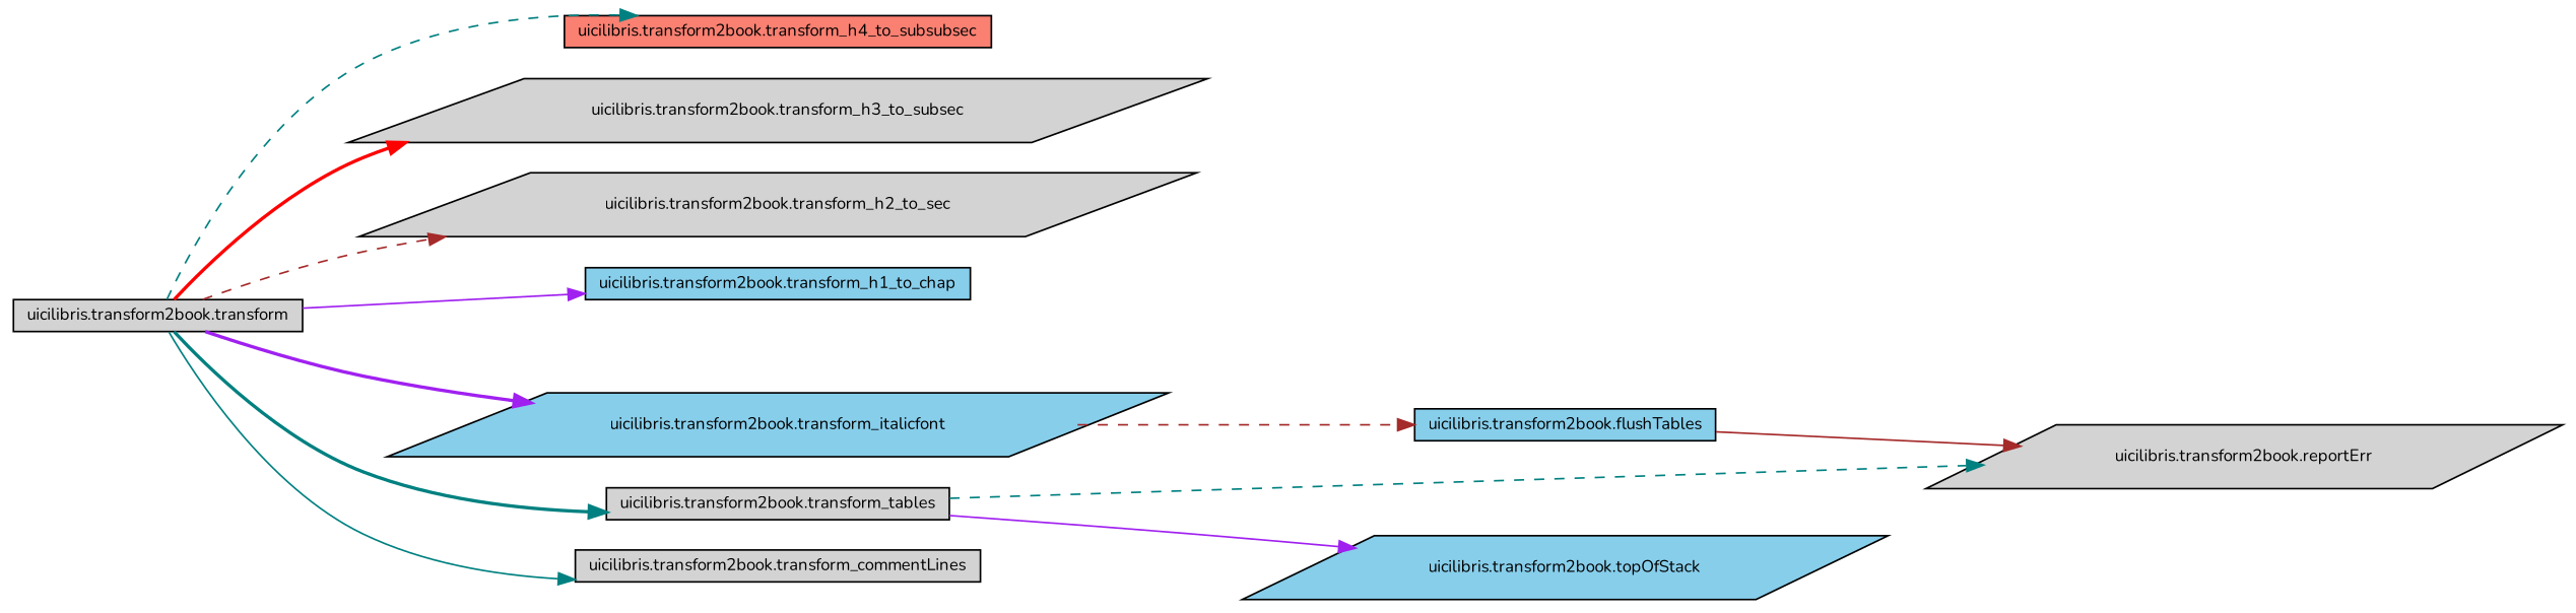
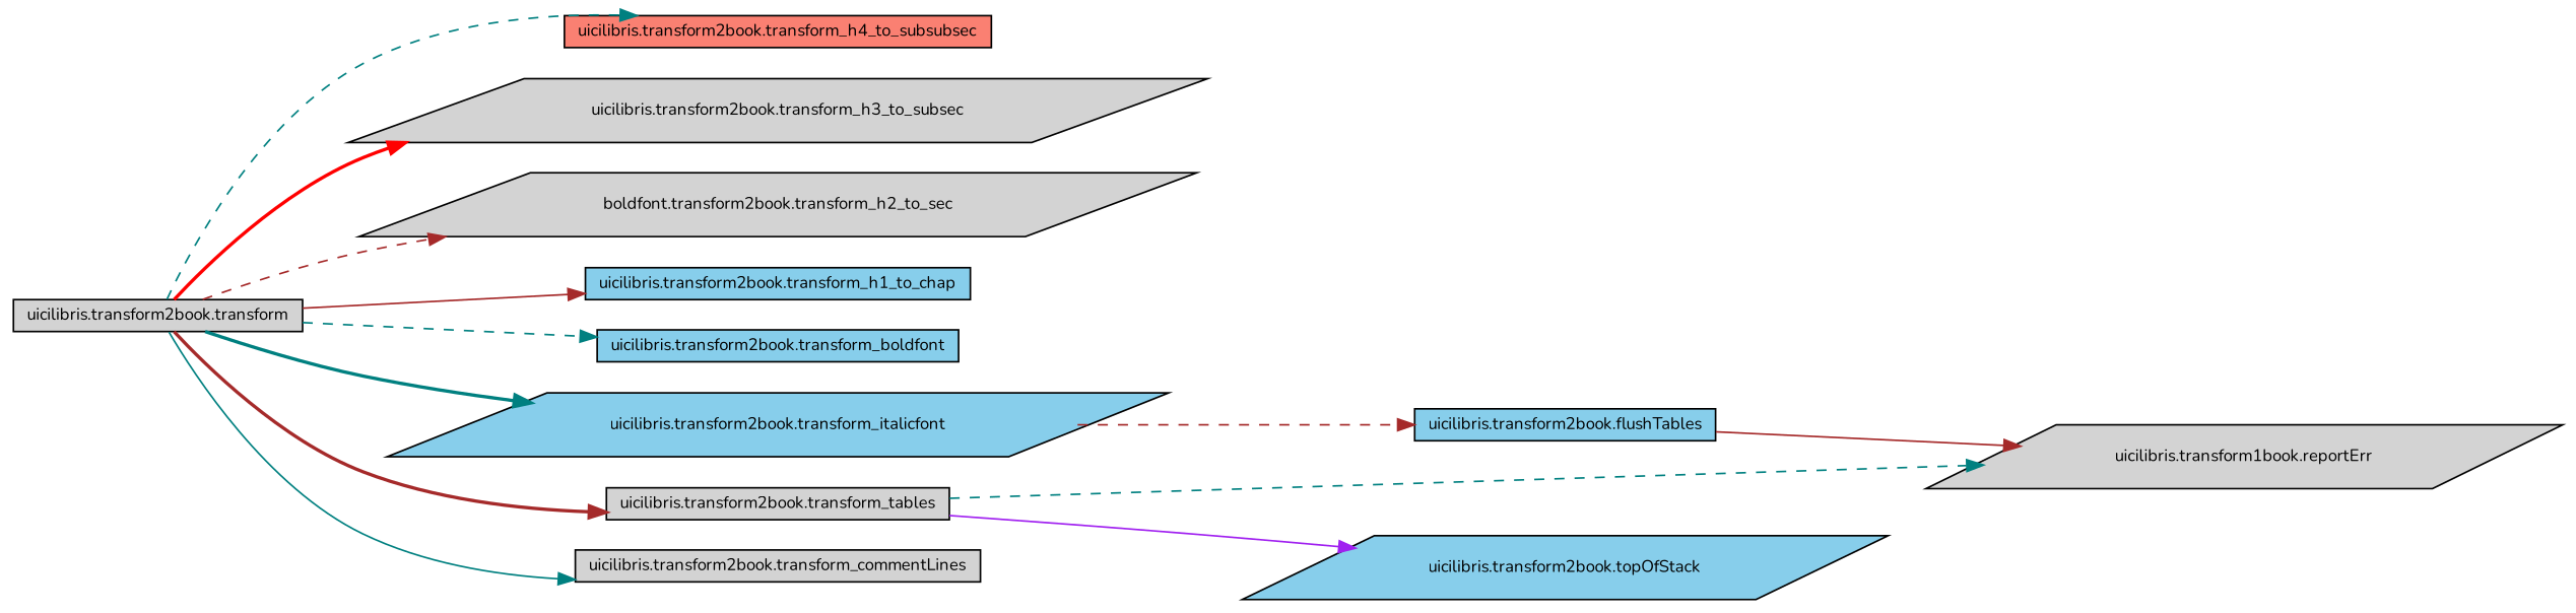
  digraph {
    fontname=Nunito
    rankdir=LR
    node [color=black fillcolor=lightgrey fontname=Nunito fontsize=10 shape=box style=filled]
    edge [color=teal fontname=Nunito fontsize=10 labelfontname=FreeSans labelfontsize=10 style=dashed]
    n1 [fontcolor=black height=0.2 label="uicilibris.transform2book.transform" width=0.4]
    n2 [fillcolor=salmon height=0.2 label="uicilibris.transform2book.transform_h4_to_subsubsec" width=0.4]
    n3 [height=0.2 label="uicilibris.transform2book.transform_h3_to_subsec" shape=parallelogram width=0.4]
-   n4 [height=0.2 label="uicilibris.transform2book.transform_h2_to_sec" shape=parallelogram width=0.4]
+   n4 [height=0.2 label="boldfont.transform2book.transform_h2_to_sec" shape=parallelogram width=0.4]
    n5 [fillcolor=skyblue height=0.2 label="uicilibris.transform2book.transform_h1_to_chap" width=0.4]
+   n6 [fillcolor=skyblue height=0.2 label="uicilibris.transform2book.transform_boldfont" width=0.4]
    n7 [fillcolor=skyblue height=0.2 label="uicilibris.transform2book.transform_italicfont" shape=parallelogram width=0.4]
    n8 [height=0.2 label="uicilibris.transform2book.transform_tables" width=0.4]
    n9 [height=0.2 label="uicilibris.transform2book.transform_commentLines" width=0.4]
    n10 [fillcolor=skyblue height=0.2 label="uicilibris.transform2book.flushTables" width=0.4]
-   n11 [height=0.2 label="uicilibris.transform2book.reportErr" shape=parallelogram width=0.4]
+   n11 [height=0.2 label="uicilibris.transform1book.reportErr" shape=parallelogram width=0.4]
    n12 [fillcolor=skyblue height=0.2 label="uicilibris.transform2book.topOfStack" shape=parallelogram width=0.4]
    n1 -> n2
    n1 -> n3 [color=red style=bold]
    n1 -> n4 [color=brown]
-   n1 -> n5 [color=purple style=solid]
-   n1 -> n7 [color=purple style=bold]
-   n1 -> n8 [style=bold]
+   n1 -> n5 [color=brown style=solid]
+   n1 -> n6
+   n1 -> n7 [style=bold]
+   n1 -> n8 [color=brown style=bold]
    n1 -> n9 [style=solid]
    n7 -> n10 [color=brown]
    n8 -> n11
    n8 -> n12 [color=purple style=solid]
    n10 -> n11 [color=brown style=solid]
  }
